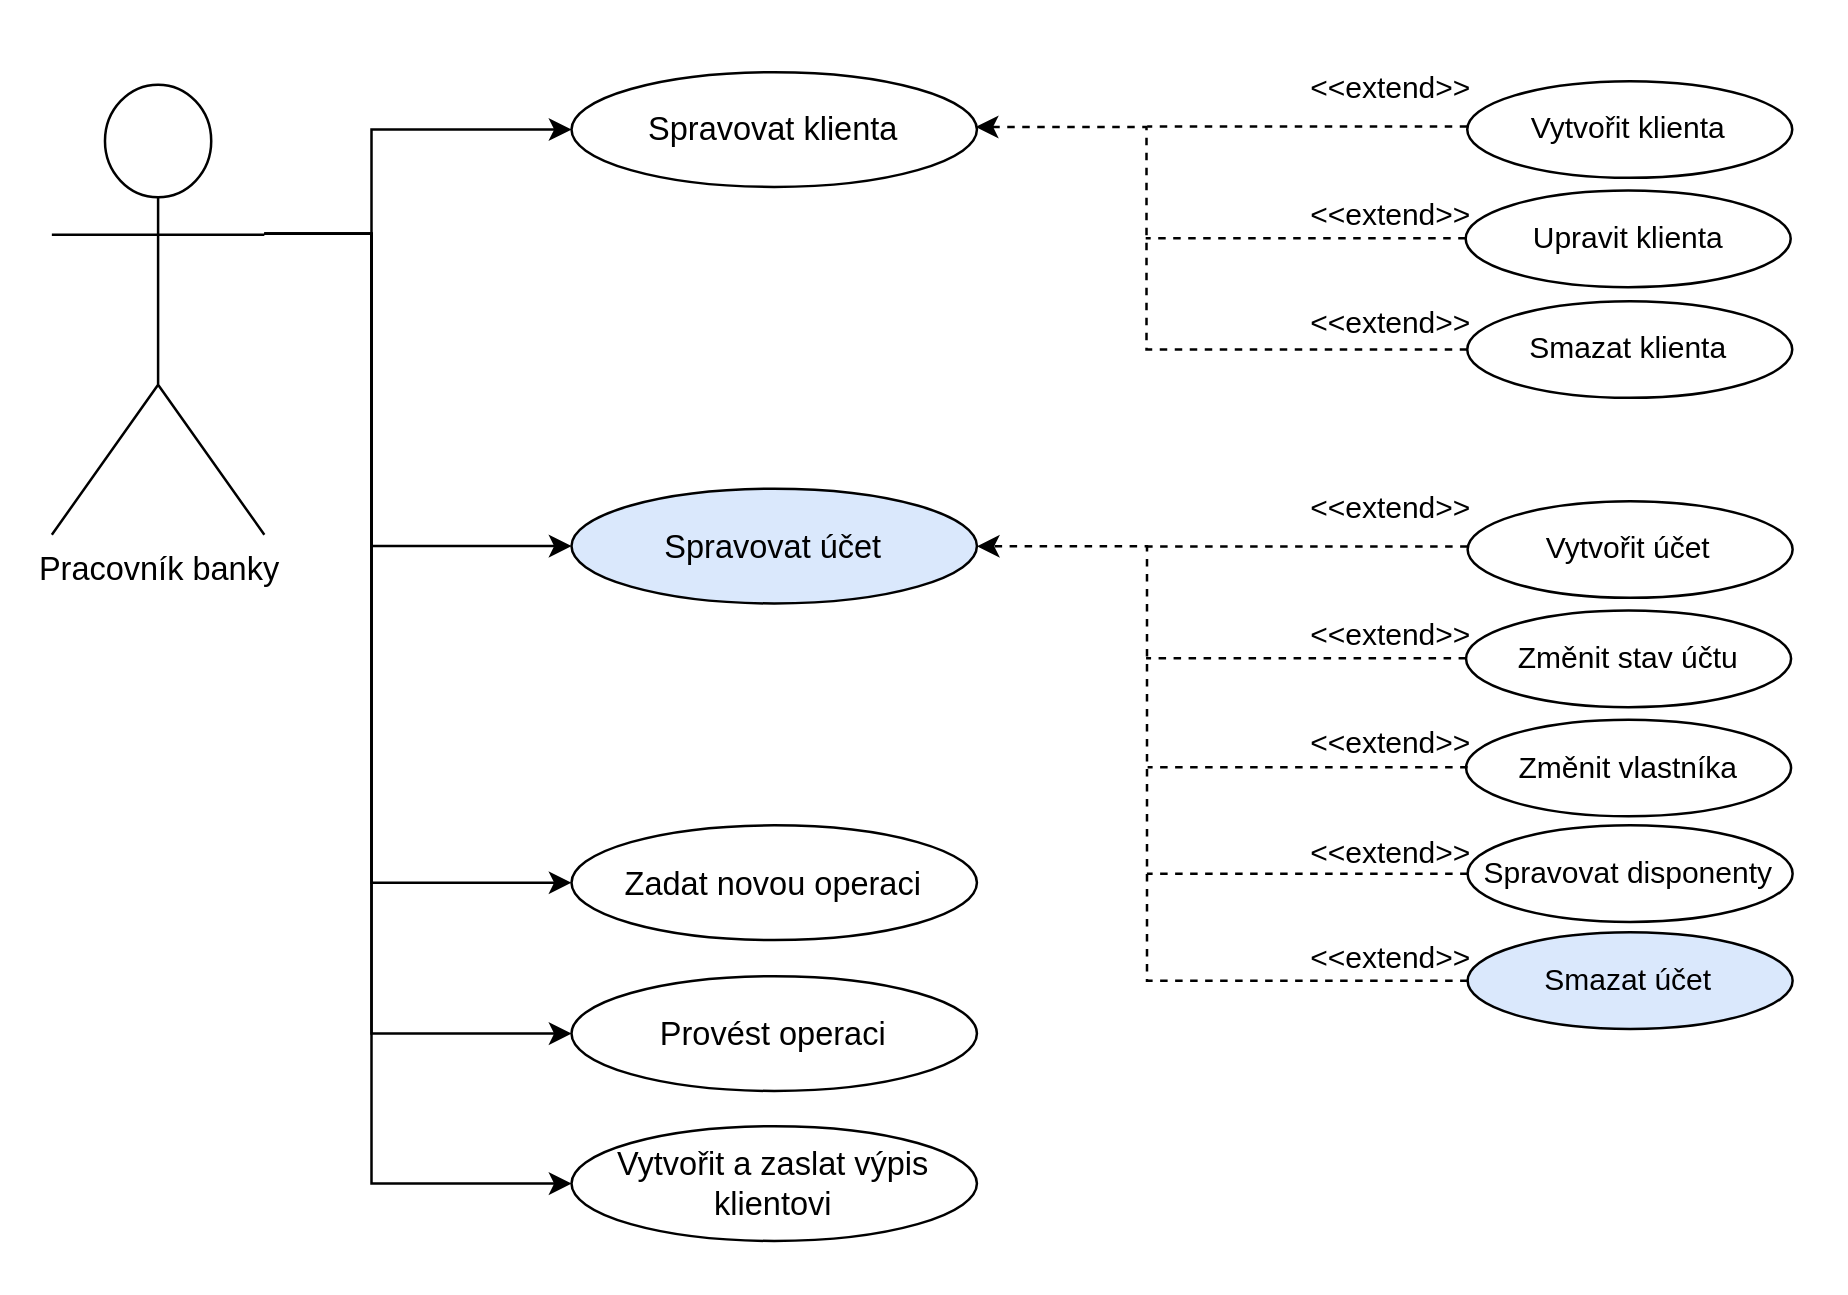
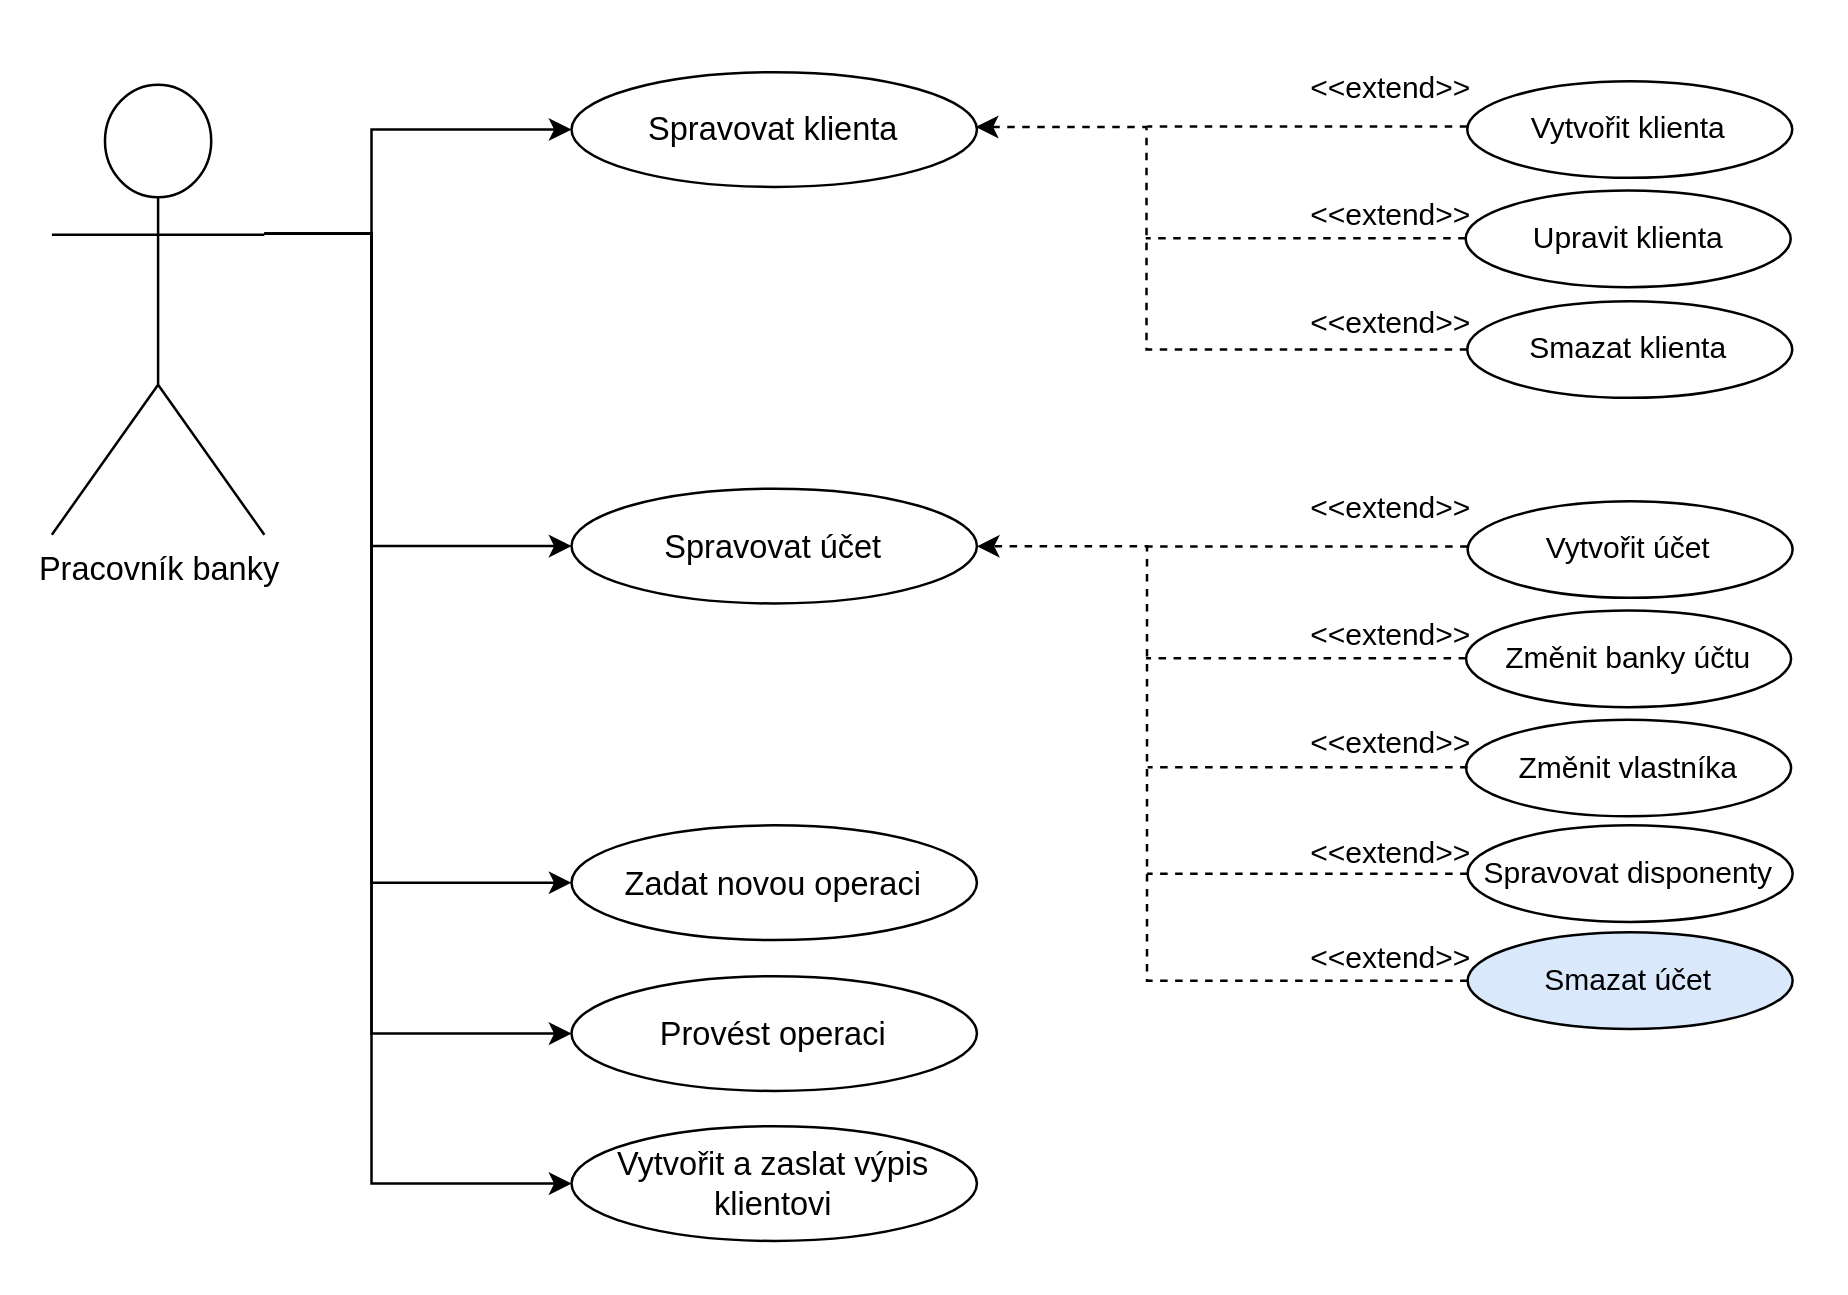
  <mxCell id="0" />
  <mxCell id="1" parent="0" />
  <mxCell id="2" style="edgeStyle=orthogonalEdgeStyle;rounded=0;orthogonalLoop=1;jettySize=auto;html=1;entryX=0;entryY=0.5;entryDx=0;entryDy=0;" parent="1" source="7" target="8" edge="1"><mxGeometry relative="1" as="geometry"><Array as="points"><mxPoint x="148" y="93" /><mxPoint x="148" y="51" /></Array></mxGeometry></mxCell>
  <mxCell id="3" style="edgeStyle=orthogonalEdgeStyle;rounded=0;orthogonalLoop=1;jettySize=auto;html=1;entryX=0;entryY=0.5;entryDx=0;entryDy=0;" parent="1" source="7" target="18" edge="1"><mxGeometry relative="1" as="geometry"><mxPoint x="228" y="300" as="targetPoint" /><Array as="points"><mxPoint x="148" y="93" /><mxPoint x="148" y="218" /></Array></mxGeometry></mxCell>
  <mxCell id="4" style="edgeStyle=orthogonalEdgeStyle;rounded=0;orthogonalLoop=1;jettySize=auto;html=1;entryX=0;entryY=0.5;entryDx=0;entryDy=0;" parent="1" source="7" target="34" edge="1"><mxGeometry relative="1" as="geometry"><mxPoint x="218" y="450" as="targetPoint" /><Array as="points"><mxPoint x="148" y="93" /><mxPoint x="148" y="353" /></Array></mxGeometry></mxCell>
  <mxCell id="5" style="edgeStyle=orthogonalEdgeStyle;rounded=0;orthogonalLoop=1;jettySize=auto;html=1;entryX=0;entryY=0.5;entryDx=0;entryDy=0;" parent="1" source="7" target="35" edge="1"><mxGeometry relative="1" as="geometry"><mxPoint x="228" y="530" as="targetPoint" /><Array as="points"><mxPoint x="148" y="93" /><mxPoint x="148" y="473" /></Array></mxGeometry></mxCell>
  <mxCell id="6" style="edgeStyle=orthogonalEdgeStyle;rounded=0;orthogonalLoop=1;jettySize=auto;html=1;entryX=0;entryY=0.5;entryDx=0;entryDy=0;" edge="1" parent="1" source="7" target="36"><mxGeometry relative="1" as="geometry"><Array as="points"><mxPoint x="148" y="93" /><mxPoint x="148" y="413" /></Array></mxGeometry></mxCell>
  <mxCell id="7" value="&lt;font style=&quot;font-size: 13px;&quot;&gt;Pracovník banky&lt;/font&gt;" style="shape=umlActor;verticalLabelPosition=bottom;verticalAlign=top;html=1;outlineConnect=0;fontSize=13;" parent="1" vertex="1"><mxGeometry x="20.137" y="33.403" width="85" height="180" as="geometry" /></mxCell>
  <mxCell id="8" value="Spravovat klienta" style="ellipse;whiteSpace=wrap;html=1;fontSize=13;" parent="1" vertex="1"><mxGeometry x="228.001" y="28.382" width="162.173" height="45.879" as="geometry" /></mxCell>
  <mxCell id="9" style="edgeStyle=orthogonalEdgeStyle;rounded=0;orthogonalLoop=1;jettySize=auto;html=1;entryX=0.997;entryY=0.477;entryDx=0;entryDy=0;dashed=1;entryPerimeter=0;exitX=0;exitY=0.5;exitDx=0;exitDy=0;" parent="1" source="10" target="8" edge="1"><mxGeometry relative="1" as="geometry"><Array as="points"><mxPoint x="458" y="139" /><mxPoint x="458" y="50" /></Array><mxPoint x="390.17" y="56" as="targetPoint" /></mxGeometry></mxCell>
  <mxCell id="10" value="Smazat klienta" style="ellipse;whiteSpace=wrap;html=1;" parent="1" vertex="1"><mxGeometry x="586.3" y="120" width="130" height="38.64" as="geometry" /></mxCell>
  <mxCell id="11" value="&amp;lt;&amp;lt;extend&amp;gt;&amp;gt;" style="text;html=1;strokeColor=none;fillColor=none;align=center;verticalAlign=middle;whiteSpace=wrap;rounded=0;" parent="1" vertex="1"><mxGeometry x="525.68" y="114.36" width="60" height="30" as="geometry" /></mxCell>
  <mxCell id="12" value="Upravit klienta" style="ellipse;whiteSpace=wrap;html=1;" parent="1" vertex="1"><mxGeometry x="585.68" y="75.721" width="130" height="38.64" as="geometry" /></mxCell>
  <mxCell id="13" value="Vytvořit klienta" style="ellipse;whiteSpace=wrap;html=1;" parent="1" vertex="1"><mxGeometry x="586.3" y="32.001" width="130" height="38.64" as="geometry" /></mxCell>
  <mxCell id="14" style="edgeStyle=orthogonalEdgeStyle;rounded=0;orthogonalLoop=1;jettySize=auto;html=1;exitX=0;exitY=0.5;exitDx=0;exitDy=0;dashed=1;endArrow=none;startFill=0;" parent="1" edge="1"><mxGeometry relative="1" as="geometry"><mxPoint x="457.68" y="94.76" as="targetPoint" /><mxPoint x="585.68" y="94.76" as="sourcePoint" /></mxGeometry></mxCell>
  <mxCell id="15" style="edgeStyle=orthogonalEdgeStyle;rounded=0;orthogonalLoop=1;jettySize=auto;html=1;exitX=0;exitY=0.5;exitDx=0;exitDy=0;dashed=1;endArrow=none;startFill=0;" parent="1" edge="1"><mxGeometry relative="1" as="geometry"><mxPoint x="458.3" y="50.06" as="targetPoint" /><mxPoint x="586.3" y="50.06" as="sourcePoint" /></mxGeometry></mxCell>
  <mxCell id="16" value="&amp;lt;&amp;lt;extend&amp;gt;&amp;gt;" style="text;html=1;strokeColor=none;fillColor=none;align=center;verticalAlign=middle;whiteSpace=wrap;rounded=0;" parent="1" vertex="1"><mxGeometry x="525.68" y="70.64" width="60" height="30" as="geometry" /></mxCell>
  <mxCell id="17" value="&amp;lt;&amp;lt;extend&amp;gt;&amp;gt;" style="text;html=1;strokeColor=none;fillColor=none;align=center;verticalAlign=middle;whiteSpace=wrap;rounded=0;" parent="1" vertex="1"><mxGeometry x="526.45" y="20" width="60" height="30" as="geometry" /></mxCell>
- <mxCell id="18" value="Spravovat účet" style="ellipse;whiteSpace=wrap;html=1;fontSize=13;fillColor=#dae8fc;" parent="1" vertex="1"><mxGeometry x="228.001" y="195.002" width="162.173" height="45.879" as="geometry" /></mxCell>
+ <mxCell id="18" value="Spravovat účet" style="ellipse;whiteSpace=wrap;html=1;fontSize=13;" parent="1" vertex="1"><mxGeometry x="228.001" y="195.002" width="162.173" height="45.879" as="geometry" /></mxCell>
  <mxCell id="19" style="edgeStyle=orthogonalEdgeStyle;rounded=0;orthogonalLoop=1;jettySize=auto;html=1;exitX=0;exitY=0.5;exitDx=0;exitDy=0;dashed=1;endArrow=none;startFill=0;" parent="1" source="20" edge="1"><mxGeometry relative="1" as="geometry"><mxPoint x="458.15" y="349" as="targetPoint" /></mxGeometry></mxCell>
  <mxCell id="20" value="Spravovat disponenty" style="ellipse;whiteSpace=wrap;html=1;" parent="1" vertex="1"><mxGeometry x="586.45" y="329.631" width="130" height="38.64" as="geometry" /></mxCell>
  <mxCell id="21" style="edgeStyle=orthogonalEdgeStyle;rounded=0;orthogonalLoop=1;jettySize=auto;html=1;entryX=0.997;entryY=0.477;entryDx=0;entryDy=0;dashed=1;entryPerimeter=0;" parent="1" source="22" edge="1"><mxGeometry relative="1" as="geometry"><Array as="points"><mxPoint x="458.15" y="392" /><mxPoint x="458.15" y="218" /><mxPoint x="390.15" y="218" /></Array><mxPoint x="390.15" y="218" as="targetPoint" /></mxGeometry></mxCell>
  <mxCell id="22" value="Smazat účet" style="ellipse;whiteSpace=wrap;html=1;fillColor=#dae8fc;" parent="1" vertex="1"><mxGeometry x="586.45" y="372.45" width="130" height="38.64" as="geometry" /></mxCell>
  <mxCell id="23" value="Změnit vlastníka" style="ellipse;whiteSpace=wrap;html=1;" parent="1" vertex="1"><mxGeometry x="585.83" y="287.371" width="130" height="38.64" as="geometry" /></mxCell>
  <mxCell id="24" value="&amp;lt;&amp;lt;extend&amp;gt;&amp;gt;" style="text;html=1;strokeColor=none;fillColor=none;align=center;verticalAlign=middle;whiteSpace=wrap;rounded=0;" parent="1" vertex="1"><mxGeometry x="525.83" y="282.36" width="60" height="30" as="geometry" /></mxCell>
  <mxCell id="25" value="&amp;lt;&amp;lt;extend&amp;gt;&amp;gt;" style="text;html=1;strokeColor=none;fillColor=none;align=center;verticalAlign=middle;whiteSpace=wrap;rounded=0;" parent="1" vertex="1"><mxGeometry x="526.45" y="326.01" width="60" height="30" as="geometry" /></mxCell>
  <mxCell id="26" value="&amp;lt;&amp;lt;extend&amp;gt;&amp;gt;" style="text;html=1;strokeColor=none;fillColor=none;align=center;verticalAlign=middle;whiteSpace=wrap;rounded=0;" parent="1" vertex="1"><mxGeometry x="526.45" y="368.27" width="60" height="30" as="geometry" /></mxCell>
- <mxCell id="27" value="Změnit stav účtu" style="ellipse;whiteSpace=wrap;html=1;" parent="1" vertex="1"><mxGeometry x="585.83" y="243.721" width="130" height="38.64" as="geometry" /></mxCell>
+ <mxCell id="27" value="Změnit banky účtu" style="ellipse;whiteSpace=wrap;html=1;" parent="1" vertex="1"><mxGeometry x="585.83" y="243.721" width="130" height="38.64" as="geometry" /></mxCell>
  <mxCell id="28" value="Vytvořit účet" style="ellipse;whiteSpace=wrap;html=1;" parent="1" vertex="1"><mxGeometry x="586.45" y="200.001" width="130" height="38.64" as="geometry" /></mxCell>
  <mxCell id="29" style="edgeStyle=orthogonalEdgeStyle;rounded=0;orthogonalLoop=1;jettySize=auto;html=1;exitX=0;exitY=0.5;exitDx=0;exitDy=0;dashed=1;endArrow=none;startFill=0;" parent="1" edge="1"><mxGeometry relative="1" as="geometry"><mxPoint x="458.45" y="306.41" as="targetPoint" /><mxPoint x="586.45" y="306.41" as="sourcePoint" /></mxGeometry></mxCell>
  <mxCell id="30" style="edgeStyle=orthogonalEdgeStyle;rounded=0;orthogonalLoop=1;jettySize=auto;html=1;exitX=0;exitY=0.5;exitDx=0;exitDy=0;dashed=1;endArrow=none;startFill=0;" parent="1" edge="1"><mxGeometry relative="1" as="geometry"><mxPoint x="457.83" y="262.76" as="targetPoint" /><mxPoint x="585.83" y="262.76" as="sourcePoint" /></mxGeometry></mxCell>
  <mxCell id="31" style="edgeStyle=orthogonalEdgeStyle;rounded=0;orthogonalLoop=1;jettySize=auto;html=1;exitX=0;exitY=0.5;exitDx=0;exitDy=0;dashed=1;endArrow=none;startFill=0;" parent="1" edge="1"><mxGeometry relative="1" as="geometry"><mxPoint x="458.45" y="218.06" as="targetPoint" /><mxPoint x="586.45" y="218.06" as="sourcePoint" /></mxGeometry></mxCell>
  <mxCell id="32" value="&amp;lt;&amp;lt;extend&amp;gt;&amp;gt;" style="text;html=1;strokeColor=none;fillColor=none;align=center;verticalAlign=middle;whiteSpace=wrap;rounded=0;" parent="1" vertex="1"><mxGeometry x="525.83" y="238.64" width="60" height="30" as="geometry" /></mxCell>
  <mxCell id="33" value="&amp;lt;&amp;lt;extend&amp;gt;&amp;gt;" style="text;html=1;strokeColor=none;fillColor=none;align=center;verticalAlign=middle;whiteSpace=wrap;rounded=0;" parent="1" vertex="1"><mxGeometry x="525.83" y="188" width="60" height="30" as="geometry" /></mxCell>
  <mxCell id="34" value="Zadat novou operaci" style="ellipse;whiteSpace=wrap;html=1;fontSize=13;" parent="1" vertex="1"><mxGeometry x="228.001" y="329.632" width="162.173" height="45.879" as="geometry" /></mxCell>
  <mxCell id="35" value="Vytvořit a zaslat výpis klientovi" style="ellipse;whiteSpace=wrap;html=1;fontSize=13;" parent="1" vertex="1"><mxGeometry x="228.001" y="450.002" width="162.173" height="45.879" as="geometry" /></mxCell>
  <mxCell id="36" value="Provést operaci" style="ellipse;whiteSpace=wrap;html=1;fontSize=13;" vertex="1" parent="1"><mxGeometry x="228.001" y="390.002" width="162.173" height="45.879" as="geometry" /></mxCell>
